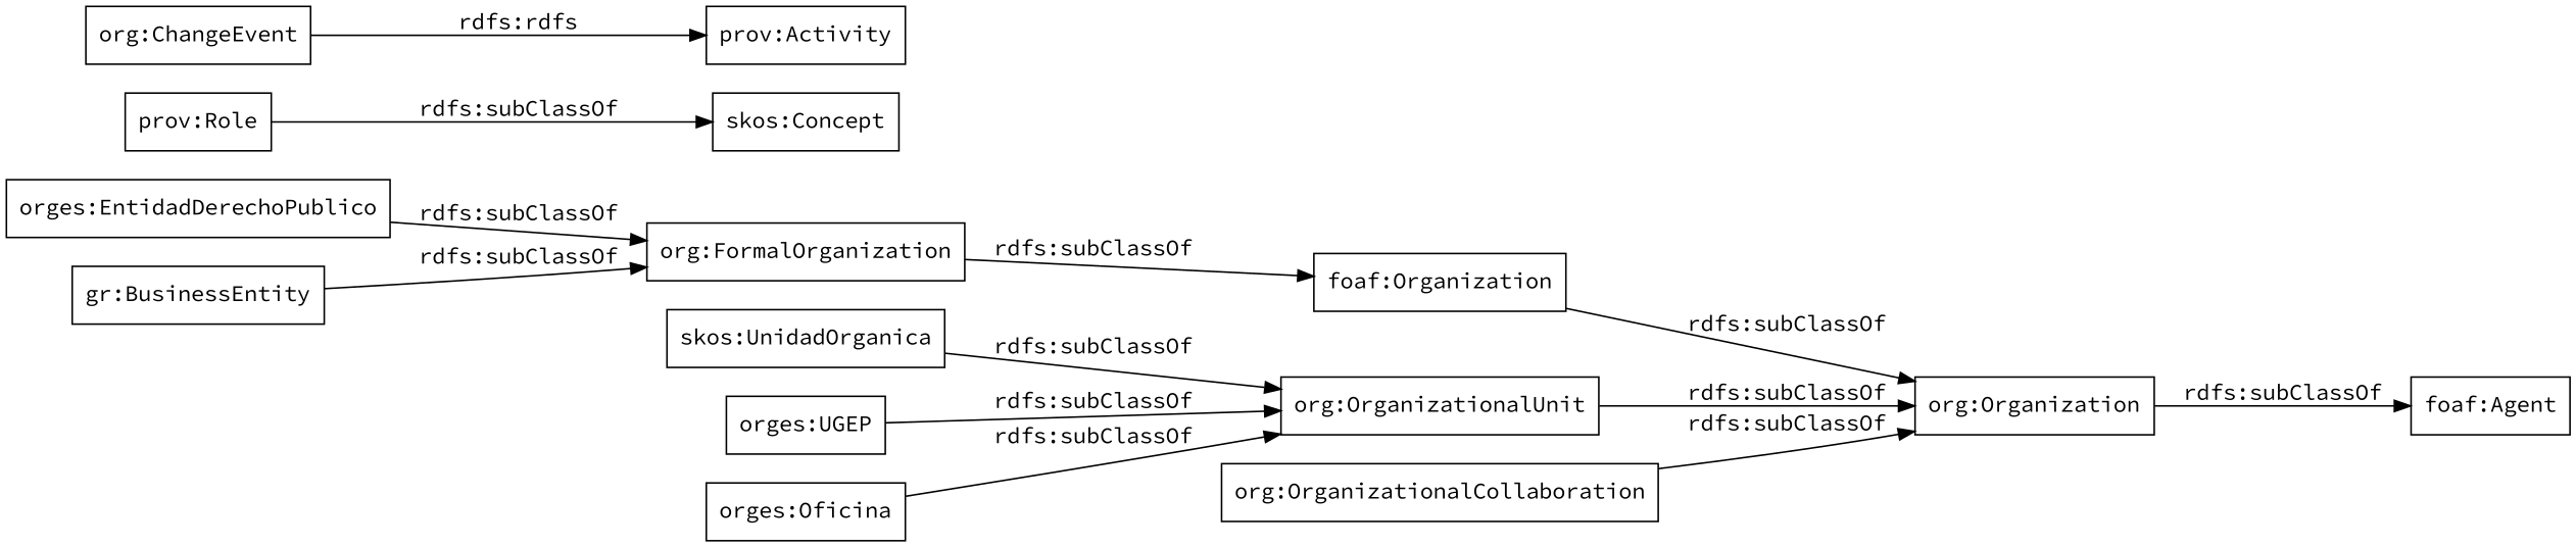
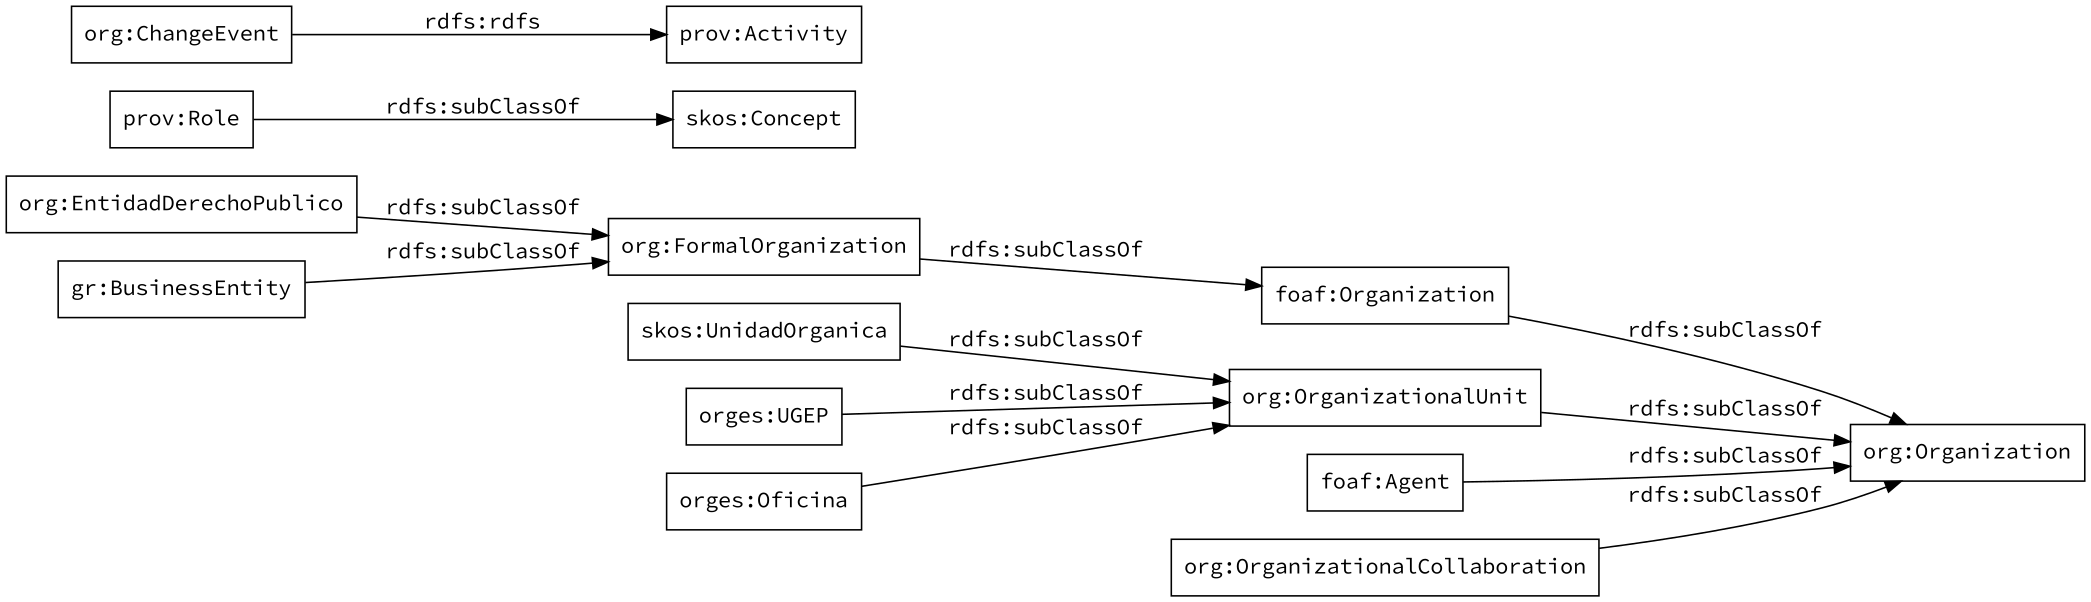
  digraph {
    fontname="Source Code Pro"
    rankdir=LR
    node [color=black fontname="Source Code Pro" shape=rectangle]
    edge [fontname="Source Code Pro"]
    n1 [label="skos:UnidadOrganica"]
    "org:OrganizationalUnit"
    "org:Organization"
-   "orges:EntidadDerechoPublico"
+   "orges:EntidadDerechoPublico" [label="org:EntidadDerechoPublico"]
    "org:FormalOrganization"
    "foaf:Organization"
    "orges:Oficina"
    "orges:UGEP"
    "foaf:Agent"
    "org:OrganizationalCollaboration"
    n11 [label="prov:Role"]
    "skos:Concept"
    "org:ChangeEvent"
    "prov:Activity"
    "gr:BusinessEntity"
    n1 -> "org:OrganizationalUnit" [label="rdfs:subClassOf"]
    "org:OrganizationalUnit" -> "org:Organization" [label="rdfs:subClassOf"]
-   "org:Organization" -> "foaf:Agent" [label="rdfs:subClassOf"]
+   "foaf:Agent" -> "org:Organization" [label="rdfs:subClassOf"]
    "orges:EntidadDerechoPublico" -> "org:FormalOrganization" [label="rdfs:subClassOf"]
    "org:FormalOrganization" -> "foaf:Organization" [label="rdfs:subClassOf"]
    "foaf:Organization" -> "org:Organization" [label="rdfs:subClassOf"]
    "orges:Oficina" -> "org:OrganizationalUnit" [label="rdfs:subClassOf"]
    "orges:UGEP" -> "org:OrganizationalUnit" [label="rdfs:subClassOf"]
    "org:OrganizationalCollaboration" -> "org:Organization" [label="rdfs:subClassOf"]
    n11 -> "skos:Concept" [label="rdfs:subClassOf"]
    "org:ChangeEvent" -> "prov:Activity" [label="rdfs:rdfs"]
    "gr:BusinessEntity" -> "org:FormalOrganization" [label="rdfs:subClassOf"]
  }
